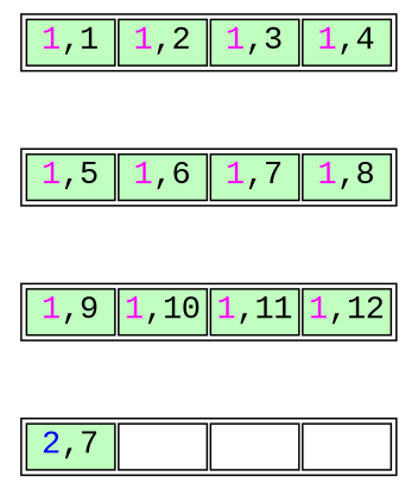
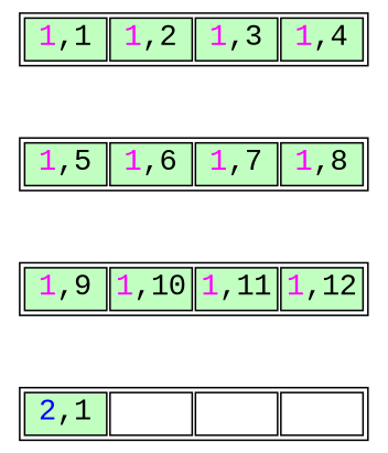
  digraph {
    fontname="Liberation Mono"
    node [fontname="Liberation Mono" fontsize=18 shape=none]
    edge [style=invis fontname="Liberation Mono"]
    n1 [height=.1 label=<<table width="200">                     <tr>                         <td bgcolor='darkseagreen1' port="t2" width="50"><font color="magenta">1</font>,1</td>                         <td bgcolor='darkseagreen1' port="t3" width="50"><font color="magenta">1</font>,2</td>                         <td bgcolor='darkseagreen1' port="t4" width="50"><font color="magenta">1</font>,3</td>                         <td bgcolor='darkseagreen1' port="t4" width="50"><font color="magenta">1</font>,4</td>                     </tr>                 </table>                >]
    n2 [height=.1 label=<<table width="200">                     <tr>                         <td bgcolor='darkseagreen1' port="t4" width="50"><font color="magenta">1</font>,5</td>                         <td bgcolor='darkseagreen1' port="t4" width="50"><font color="magenta">1</font>,6</td>                         <td bgcolor='darkseagreen1' port="t4" width="50"><font color="magenta">1</font>,7</td>                         <td bgcolor='darkseagreen1' port="t4" width="50"><font color="magenta">1</font>,8</td>                     </tr>                 </table>                >]
    n3 [height=.1 label=<<table width="200">                     <tr>                         <td bgcolor='darkseagreen1' port="t4" width="50"><font color="magenta">1</font>,9</td>                         <td bgcolor='darkseagreen1' port="t4" width="50"><font color="magenta">1</font>,10</td>                         <td bgcolor='darkseagreen1' port="t4" width="50"><font color="magenta">1</font>,11</td>                         <td bgcolor='darkseagreen1' port="t4" width="50"><font color="magenta">1</font>,12</td>                     </tr>                 </table>                >]
-   n4 [height=.1 label=<<table width="200">                     <tr>                         <td bgcolor='darkseagreen1' port="t4" width="50"><font color="blue">2</font>,7</td>                         <td bgcolor='white' port="t3" width="50"></td>                         <td bgcolor='white' port="t3" width="50"></td>                         <td bgcolor='white' port="t3" width="50"></td>                     </tr>                 </table>                >]
+   n4 [height=.1 label=<<table width="200">                     <tr>                         <td bgcolor='darkseagreen1' port="t4" width="50"><font color="blue">2</font>,1</td>                         <td bgcolor='white' port="t3" width="50"></td>                         <td bgcolor='white' port="t3" width="50"></td>                         <td bgcolor='white' port="t3" width="50"></td>                     </tr>                 </table>                >]
    n1 -> n2
    n2 -> n3
    n3 -> n4
  }
